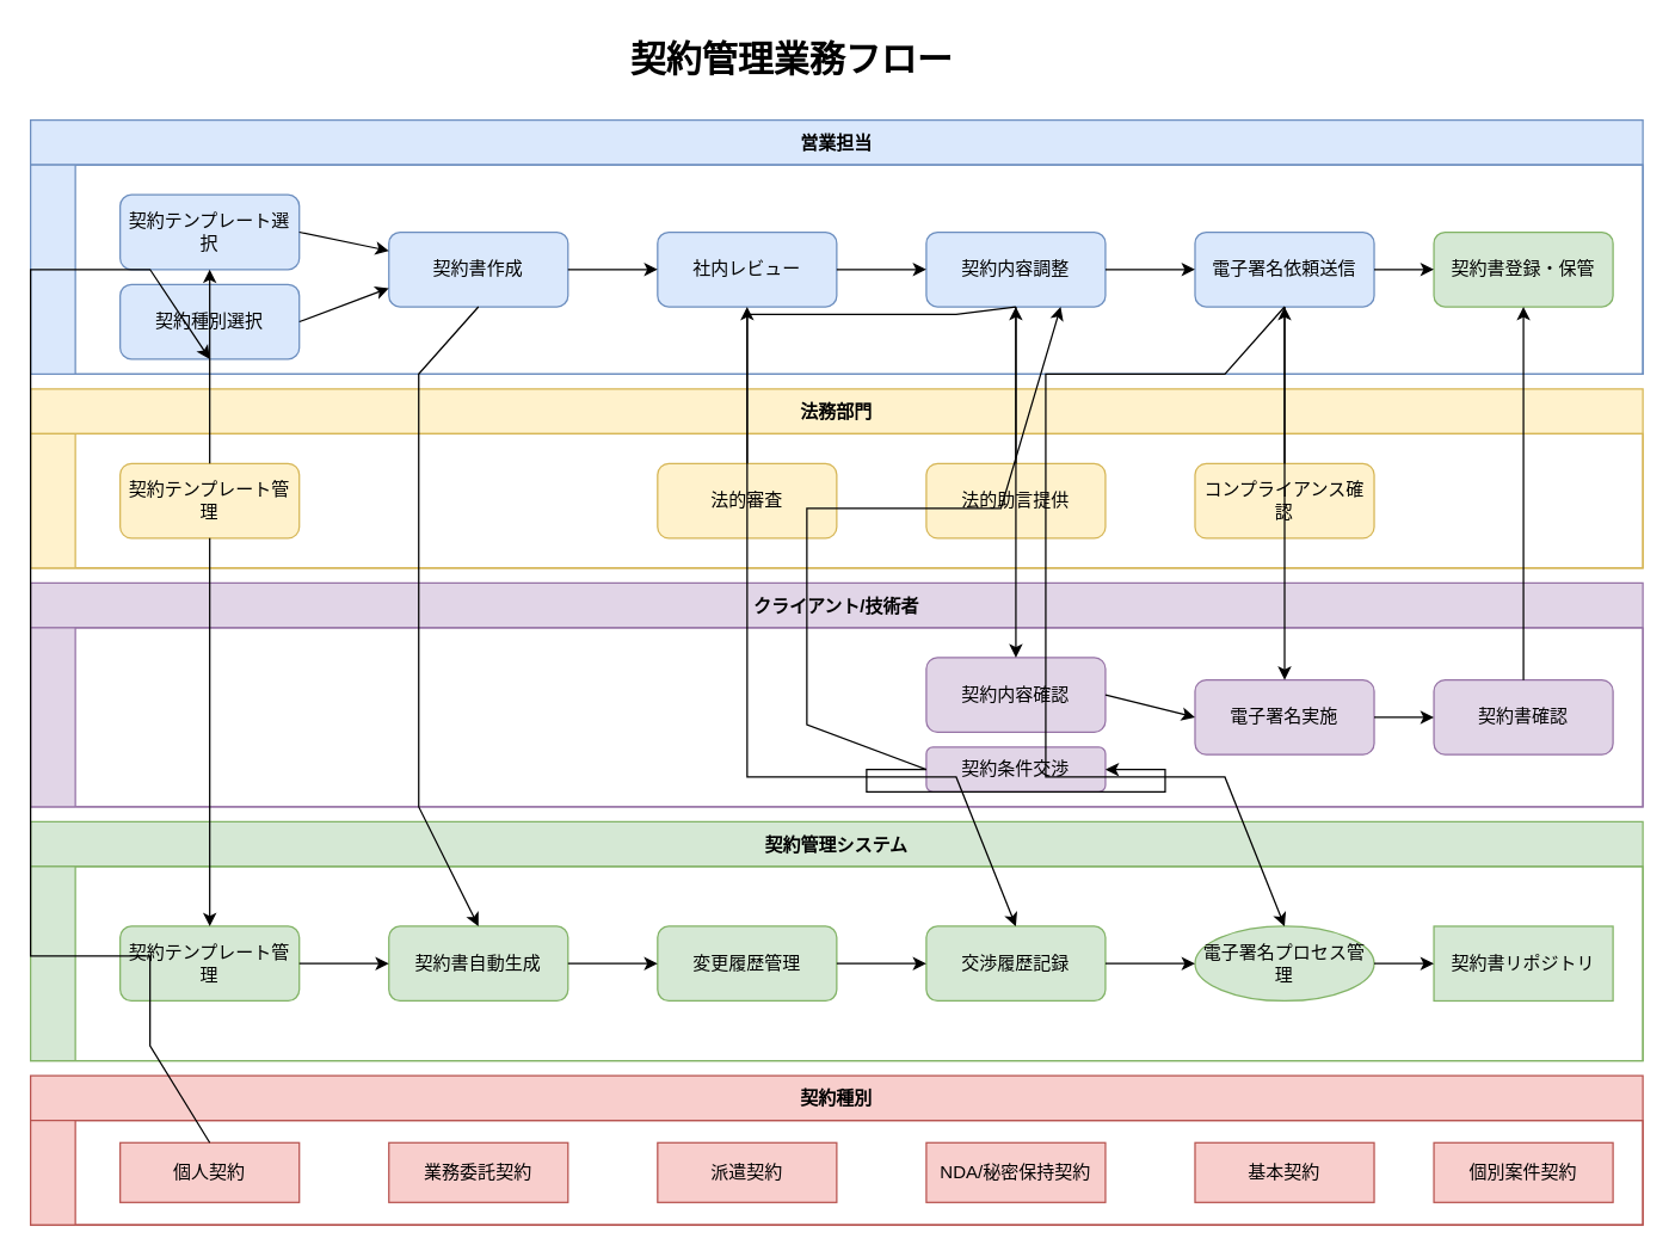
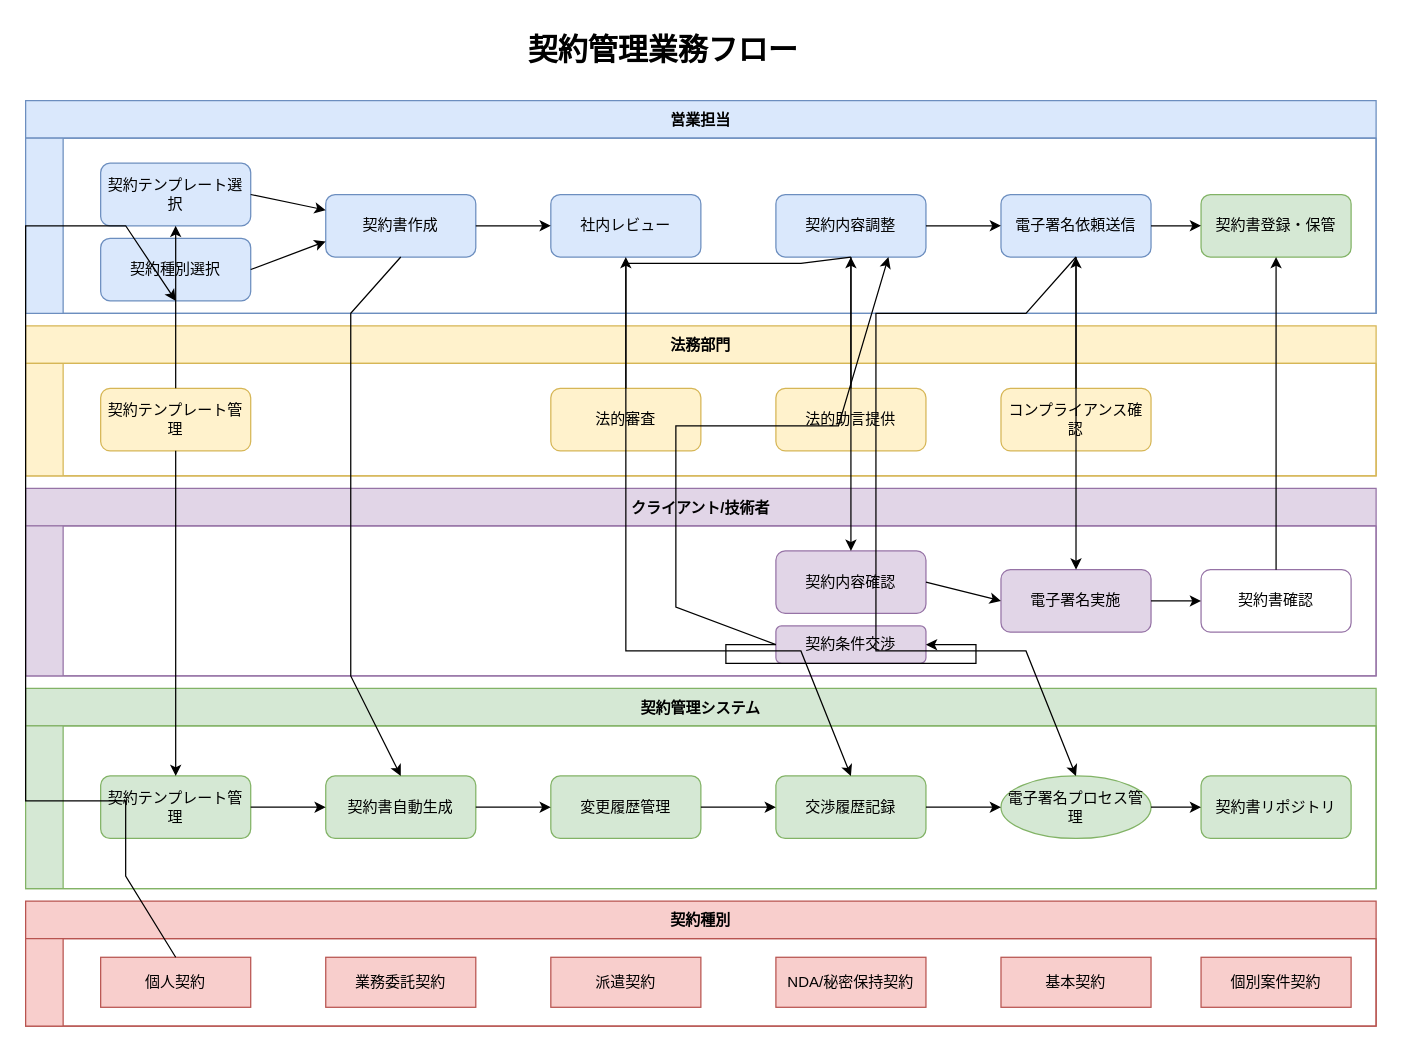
  <mxCell id="0" />
  <mxCell id="1" parent="0" />
  <mxCell id="2" value="契約管理業務フロー" style="text;html=1;strokeColor=none;fillColor=none;align=center;verticalAlign=middle;whiteSpace=wrap;rounded=0;fontSize=24;fontStyle=1" vertex="1" parent="1"><mxGeometry x="380" y="20" width="300" height="40" as="geometry" /></mxCell>
  <mxCell id="3" value="営業担当" style="swimlane;childLayout=stackLayout;resizeParent=1;resizeParentMax=0;horizontal=1;startSize=30;horizontalStack=0;fillColor=#dae8fc;strokeColor=#6c8ebf;" vertex="1" parent="1"><mxGeometry x="20" y="80" width="1080" height="170" as="geometry" /></mxCell>
  <mxCell id="4" value="" style="swimlane;startSize=30;horizontal=0;fillColor=#dae8fc;strokeColor=#6c8ebf;" vertex="1" parent="3"><mxGeometry y="30" width="1080" height="140" as="geometry" /></mxCell>
  <mxCell id="5" value="契約テンプレート選択" style="rounded=1;whiteSpace=wrap;html=1;fillColor=#dae8fc;strokeColor=#6c8ebf;" vertex="1" parent="4"><mxGeometry x="60" y="20" width="120" height="50" as="geometry" /></mxCell>
  <mxCell id="6" value="契約種別選択" style="rounded=1;whiteSpace=wrap;html=1;fillColor=#dae8fc;strokeColor=#6c8ebf;" vertex="1" parent="4"><mxGeometry x="60" y="80" width="120" height="50" as="geometry" /></mxCell>
  <mxCell id="7" value="契約書作成" style="rounded=1;whiteSpace=wrap;html=1;fillColor=#dae8fc;strokeColor=#6c8ebf;" vertex="1" parent="4"><mxGeometry x="240" y="45" width="120" height="50" as="geometry" /></mxCell>
  <mxCell id="8" value="社内レビュー" style="rounded=1;whiteSpace=wrap;html=1;fillColor=#dae8fc;strokeColor=#6c8ebf;" vertex="1" parent="4"><mxGeometry x="420" y="45" width="120" height="50" as="geometry" /></mxCell>
  <mxCell id="9" value="契約内容調整" style="rounded=1;whiteSpace=wrap;html=1;fillColor=#dae8fc;strokeColor=#6c8ebf;" vertex="1" parent="4"><mxGeometry x="600" y="45" width="120" height="50" as="geometry" /></mxCell>
  <mxCell id="10" value="電子署名依頼送信" style="rounded=1;whiteSpace=wrap;html=1;fillColor=#dae8fc;strokeColor=#6c8ebf;" vertex="1" parent="4"><mxGeometry x="780" y="45" width="120" height="50" as="geometry" /></mxCell>
  <mxCell id="11" value="契約書登録・保管" style="rounded=1;whiteSpace=wrap;html=1;fillColor=#d5e8d4;strokeColor=#82b366;" vertex="1" parent="4"><mxGeometry x="940" y="45" width="120" height="50" as="geometry" /></mxCell>
  <mxCell id="12" value="" style="endArrow=classic;html=1;rounded=0;exitX=1;exitY=0.5;exitDx=0;exitDy=0;entryX=0;entryY=0.25;entryDx=0;entryDy=0;" edge="1" parent="4" source="5" target="7"><mxGeometry width="50" height="50" relative="1" as="geometry"><mxPoint x="510" y="280" as="sourcePoint" /><mxPoint x="560" y="230" as="targetPoint" /></mxGeometry></mxCell>
  <mxCell id="13" value="" style="endArrow=classic;html=1;rounded=0;exitX=1;exitY=0.5;exitDx=0;exitDy=0;entryX=0;entryY=0.75;entryDx=0;entryDy=0;" edge="1" parent="4" source="6" target="7"><mxGeometry width="50" height="50" relative="1" as="geometry"><mxPoint x="510" y="280" as="sourcePoint" /><mxPoint x="560" y="230" as="targetPoint" /></mxGeometry></mxCell>
  <mxCell id="14" value="" style="endArrow=classic;html=1;rounded=0;exitX=1;exitY=0.5;exitDx=0;exitDy=0;entryX=0;entryY=0.5;entryDx=0;entryDy=0;" edge="1" parent="4" source="7" target="8"><mxGeometry width="50" height="50" relative="1" as="geometry"><mxPoint x="510" y="280" as="sourcePoint" /><mxPoint x="560" y="230" as="targetPoint" /></mxGeometry></mxCell>
- <mxCell id="15" value="" style="endArrow=classic;html=1;rounded=0;exitX=1;exitY=0.5;exitDx=0;exitDy=0;entryX=0;entryY=0.5;entryDx=0;entryDy=0;" edge="1" parent="4" source="8" target="9"><mxGeometry width="50" height="50" relative="1" as="geometry"><mxPoint x="510" y="280" as="sourcePoint" /><mxPoint x="560" y="230" as="targetPoint" /></mxGeometry></mxCell>
  <mxCell id="16" value="" style="endArrow=classic;html=1;rounded=0;exitX=1;exitY=0.5;exitDx=0;exitDy=0;entryX=0;entryY=0.5;entryDx=0;entryDy=0;" edge="1" parent="4" source="9" target="10"><mxGeometry width="50" height="50" relative="1" as="geometry"><mxPoint x="510" y="280" as="sourcePoint" /><mxPoint x="560" y="230" as="targetPoint" /></mxGeometry></mxCell>
  <mxCell id="17" value="" style="endArrow=classic;html=1;rounded=0;exitX=1;exitY=0.5;exitDx=0;exitDy=0;entryX=0;entryY=0.5;entryDx=0;entryDy=0;" edge="1" parent="4" source="10" target="11"><mxGeometry width="50" height="50" relative="1" as="geometry"><mxPoint x="510" y="280" as="sourcePoint" /><mxPoint x="560" y="230" as="targetPoint" /></mxGeometry></mxCell>
  <mxCell id="18" value="法務部門" style="swimlane;childLayout=stackLayout;resizeParent=1;resizeParentMax=0;horizontal=1;startSize=30;horizontalStack=0;fillColor=#fff2cc;strokeColor=#d6b656;" vertex="1" parent="1"><mxGeometry x="20" y="260" width="1080" height="120" as="geometry" /></mxCell>
  <mxCell id="19" value="" style="swimlane;startSize=30;horizontal=0;fillColor=#fff2cc;strokeColor=#d6b656;" vertex="1" parent="18"><mxGeometry y="30" width="1080" height="90" as="geometry" /></mxCell>
  <mxCell id="20" value="契約テンプレート管理" style="rounded=1;whiteSpace=wrap;html=1;fillColor=#fff2cc;strokeColor=#d6b656;" vertex="1" parent="19"><mxGeometry x="60" y="20" width="120" height="50" as="geometry" /></mxCell>
  <mxCell id="21" value="法的審査" style="rounded=1;whiteSpace=wrap;html=1;fillColor=#fff2cc;strokeColor=#d6b656;" vertex="1" parent="19"><mxGeometry x="420" y="20" width="120" height="50" as="geometry" /></mxCell>
  <mxCell id="22" value="法的助言提供" style="rounded=1;whiteSpace=wrap;html=1;fillColor=#fff2cc;strokeColor=#d6b656;" vertex="1" parent="19"><mxGeometry x="600" y="20" width="120" height="50" as="geometry" /></mxCell>
  <mxCell id="23" value="コンプライアンス確認" style="rounded=1;whiteSpace=wrap;html=1;fillColor=#fff2cc;strokeColor=#d6b656;" vertex="1" parent="19"><mxGeometry x="780" y="20" width="120" height="50" as="geometry" /></mxCell>
  <mxCell id="24" value="" style="endArrow=classic;html=1;rounded=0;exitX=0.5;exitY=0;exitDx=0;exitDy=0;entryX=0.5;entryY=1;entryDx=0;entryDy=0;" edge="1" parent="1" source="20" target="5"><mxGeometry width="50" height="50" relative="1" as="geometry"><mxPoint x="530" y="310" as="sourcePoint" /><mxPoint x="580" y="260" as="targetPoint" /></mxGeometry></mxCell>
  <mxCell id="25" value="" style="endArrow=classic;html=1;rounded=0;exitX=0.5;exitY=0;exitDx=0;exitDy=0;entryX=0.5;entryY=1;entryDx=0;entryDy=0;" edge="1" parent="1" source="21" target="8"><mxGeometry width="50" height="50" relative="1" as="geometry"><mxPoint x="530" y="310" as="sourcePoint" /><mxPoint x="580" y="260" as="targetPoint" /></mxGeometry></mxCell>
  <mxCell id="26" value="" style="endArrow=classic;html=1;rounded=0;exitX=0.5;exitY=0;exitDx=0;exitDy=0;entryX=0.5;entryY=1;entryDx=0;entryDy=0;" edge="1" parent="1" source="22" target="9"><mxGeometry width="50" height="50" relative="1" as="geometry"><mxPoint x="530" y="310" as="sourcePoint" /><mxPoint x="580" y="260" as="targetPoint" /></mxGeometry></mxCell>
  <mxCell id="27" value="" style="endArrow=classic;html=1;rounded=0;exitX=0.5;exitY=0;exitDx=0;exitDy=0;entryX=0.5;entryY=1;entryDx=0;entryDy=0;" edge="1" parent="1" source="23" target="10"><mxGeometry width="50" height="50" relative="1" as="geometry"><mxPoint x="530" y="310" as="sourcePoint" /><mxPoint x="580" y="260" as="targetPoint" /></mxGeometry></mxCell>
  <mxCell id="28" value="クライアント/技術者" style="swimlane;childLayout=stackLayout;resizeParent=1;resizeParentMax=0;horizontal=1;startSize=30;horizontalStack=0;fillColor=#e1d5e7;strokeColor=#9673a6;" vertex="1" parent="1"><mxGeometry x="20" y="390" width="1080" height="150" as="geometry" /></mxCell>
  <mxCell id="29" value="" style="swimlane;startSize=30;horizontal=0;fillColor=#e1d5e7;strokeColor=#9673a6;" vertex="1" parent="28"><mxGeometry y="30" width="1080" height="120" as="geometry" /></mxCell>
  <mxCell id="30" value="契約内容確認" style="rounded=1;whiteSpace=wrap;html=1;fillColor=#e1d5e7;strokeColor=#9673a6;" vertex="1" parent="29"><mxGeometry x="600" y="20" width="120" height="50" as="geometry" /></mxCell>
  <mxCell id="31" value="契約条件交渉" style="rounded=1;whiteSpace=wrap;html=1;fillColor=#e1d5e7;strokeColor=#9673a6;" vertex="1" parent="29"><mxGeometry x="600" y="80" width="120" height="30" as="geometry" /></mxCell>
  <mxCell id="32" value="電子署名実施" style="rounded=1;whiteSpace=wrap;html=1;fillColor=#e1d5e7;strokeColor=#9673a6;" vertex="1" parent="29"><mxGeometry x="780" y="35" width="120" height="50" as="geometry" /></mxCell>
- <mxCell id="33" value="契約書確認" style="rounded=1;whiteSpace=wrap;html=1;fillColor=#e1d5e7;strokeColor=#9673a6;" vertex="1" parent="29"><mxGeometry x="940" y="35" width="120" height="50" as="geometry" /></mxCell>
+ <mxCell id="33" value="契約書確認" style="rounded=1;whiteSpace=wrap;html=1;fillColor=#ffffff;strokeColor=#9673a6;" vertex="1" parent="29"><mxGeometry x="940" y="35" width="120" height="50" as="geometry" /></mxCell>
  <mxCell id="34" value="" style="endArrow=classic;html=1;rounded=0;exitX=1;exitY=0.5;exitDx=0;exitDy=0;entryX=0;entryY=0.5;entryDx=0;entryDy=0;" edge="1" parent="29" source="30" target="32"><mxGeometry width="50" height="50" relative="1" as="geometry"><mxPoint x="510" y="280" as="sourcePoint" /><mxPoint x="560" y="230" as="targetPoint" /></mxGeometry></mxCell>
  <mxCell id="35" value="" style="endArrow=classic;html=1;rounded=0;exitX=1;exitY=0.5;exitDx=0;exitDy=0;entryX=0;entryY=0.5;entryDx=0;entryDy=0;" edge="1" parent="29" source="32" target="33"><mxGeometry width="50" height="50" relative="1" as="geometry"><mxPoint x="510" y="280" as="sourcePoint" /><mxPoint x="560" y="230" as="targetPoint" /></mxGeometry></mxCell>
  <mxCell id="36" value="" style="endArrow=classic;html=1;rounded=0;exitX=0;exitY=0.5;exitDx=0;exitDy=0;entryX=1;entryY=0.5;entryDx=0;entryDy=0;" edge="1" parent="29" source="31" target="31"><mxGeometry width="50" height="50" relative="1" as="geometry"><mxPoint x="510" y="280" as="sourcePoint" /><mxPoint x="560" y="230" as="targetPoint" /><Array as="points"><mxPoint x="560" y="95" /><mxPoint x="560" y="110" /><mxPoint x="760" y="110" /><mxPoint x="760" y="95" /></Array></mxGeometry></mxCell>
  <mxCell id="37" value="" style="endArrow=classic;html=1;rounded=0;exitX=0.5;exitY=1;exitDx=0;exitDy=0;entryX=0.5;entryY=0;entryDx=0;entryDy=0;" edge="1" parent="1" source="9" target="30"><mxGeometry width="50" height="50" relative="1" as="geometry"><mxPoint x="530" y="410" as="sourcePoint" /><mxPoint x="580" y="360" as="targetPoint" /></mxGeometry></mxCell>
  <mxCell id="38" value="" style="endArrow=classic;html=1;rounded=0;exitX=0.5;exitY=1;exitDx=0;exitDy=0;entryX=0.5;entryY=0;entryDx=0;entryDy=0;" edge="1" parent="1" source="10" target="32"><mxGeometry width="50" height="50" relative="1" as="geometry"><mxPoint x="530" y="410" as="sourcePoint" /><mxPoint x="580" y="360" as="targetPoint" /></mxGeometry></mxCell>
  <mxCell id="39" value="" style="endArrow=classic;html=1;rounded=0;exitX=0.5;exitY=0;exitDx=0;exitDy=0;entryX=0.5;entryY=1;entryDx=0;entryDy=0;" edge="1" parent="1" source="33" target="11"><mxGeometry width="50" height="50" relative="1" as="geometry"><mxPoint x="530" y="410" as="sourcePoint" /><mxPoint x="580" y="360" as="targetPoint" /></mxGeometry></mxCell>
  <mxCell id="40" value="" style="endArrow=classic;html=1;rounded=0;exitX=0;exitY=0.5;exitDx=0;exitDy=0;entryX=0.75;entryY=1;entryDx=0;entryDy=0;" edge="1" parent="1" source="31" target="9"><mxGeometry width="50" height="50" relative="1" as="geometry"><mxPoint x="530" y="410" as="sourcePoint" /><mxPoint x="580" y="360" as="targetPoint" /><Array as="points"><mxPoint x="540" y="485" /><mxPoint x="540" y="340" /><mxPoint x="670" y="340" /></Array></mxGeometry></mxCell>
  <mxCell id="41" value="契約管理システム" style="swimlane;childLayout=stackLayout;resizeParent=1;resizeParentMax=0;horizontal=1;startSize=30;horizontalStack=0;fillColor=#d5e8d4;strokeColor=#82b366;" vertex="1" parent="1"><mxGeometry x="20" y="550" width="1080" height="160" as="geometry" /></mxCell>
  <mxCell id="42" value="" style="swimlane;startSize=30;horizontal=0;fillColor=#d5e8d4;strokeColor=#82b366;" vertex="1" parent="41"><mxGeometry y="30" width="1080" height="130" as="geometry" /></mxCell>
  <mxCell id="43" value="契約テンプレート管理" style="rounded=1;whiteSpace=wrap;html=1;fillColor=#d5e8d4;strokeColor=#82b366;" vertex="1" parent="42"><mxGeometry x="60" y="40" width="120" height="50" as="geometry" /></mxCell>
  <mxCell id="44" value="契約書自動生成" style="rounded=1;whiteSpace=wrap;html=1;fillColor=#d5e8d4;strokeColor=#82b366;" vertex="1" parent="42"><mxGeometry x="240" y="40" width="120" height="50" as="geometry" /></mxCell>
  <mxCell id="45" value="変更履歴管理" style="rounded=1;whiteSpace=wrap;html=1;fillColor=#d5e8d4;strokeColor=#82b366;" vertex="1" parent="42"><mxGeometry x="420" y="40" width="120" height="50" as="geometry" /></mxCell>
  <mxCell id="46" value="交渉履歴記録" style="rounded=1;whiteSpace=wrap;html=1;fillColor=#d5e8d4;strokeColor=#82b366;" vertex="1" parent="42"><mxGeometry x="600" y="40" width="120" height="50" as="geometry" /></mxCell>
  <mxCell id="47" value="電子署名プロセス管理" style="ellipse;whiteSpace=wrap;html=1;fillColor=#d5e8d4;strokeColor=#82b366;" vertex="1" parent="42"><mxGeometry x="780" y="40" width="120" height="50" as="geometry" /></mxCell>
- <mxCell id="48" value="契約書リポジトリ" style="whiteSpace=wrap;html=1;fillColor=#d5e8d4;strokeColor=#82b366;rounded=0;" vertex="1" parent="42"><mxGeometry x="940" y="40" width="120" height="50" as="geometry" /></mxCell>
+ <mxCell id="48" value="契約書リポジトリ" style="rounded=1;whiteSpace=wrap;html=1;fillColor=#d5e8d4;strokeColor=#82b366;" vertex="1" parent="42"><mxGeometry x="940" y="40" width="120" height="50" as="geometry" /></mxCell>
  <mxCell id="49" value="" style="endArrow=classic;html=1;rounded=0;exitX=1;exitY=0.5;exitDx=0;exitDy=0;entryX=0;entryY=0.5;entryDx=0;entryDy=0;" edge="1" parent="42" source="43" target="44"><mxGeometry width="50" height="50" relative="1" as="geometry"><mxPoint x="510" y="280" as="sourcePoint" /><mxPoint x="560" y="230" as="targetPoint" /></mxGeometry></mxCell>
  <mxCell id="50" value="" style="endArrow=classic;html=1;rounded=0;exitX=1;exitY=0.5;exitDx=0;exitDy=0;entryX=0;entryY=0.5;entryDx=0;entryDy=0;" edge="1" parent="42" source="44" target="45"><mxGeometry width="50" height="50" relative="1" as="geometry"><mxPoint x="510" y="280" as="sourcePoint" /><mxPoint x="560" y="230" as="targetPoint" /></mxGeometry></mxCell>
  <mxCell id="51" value="" style="endArrow=classic;html=1;rounded=0;exitX=1;exitY=0.5;exitDx=0;exitDy=0;entryX=0;entryY=0.5;entryDx=0;entryDy=0;" edge="1" parent="42" source="45" target="46"><mxGeometry width="50" height="50" relative="1" as="geometry"><mxPoint x="510" y="280" as="sourcePoint" /><mxPoint x="560" y="230" as="targetPoint" /></mxGeometry></mxCell>
  <mxCell id="52" value="" style="endArrow=classic;html=1;rounded=0;exitX=1;exitY=0.5;exitDx=0;exitDy=0;entryX=0;entryY=0.5;entryDx=0;entryDy=0;" edge="1" parent="42" source="46" target="47"><mxGeometry width="50" height="50" relative="1" as="geometry"><mxPoint x="510" y="280" as="sourcePoint" /><mxPoint x="560" y="230" as="targetPoint" /></mxGeometry></mxCell>
  <mxCell id="53" value="" style="endArrow=classic;html=1;rounded=0;exitX=1;exitY=0.5;exitDx=0;exitDy=0;entryX=0;entryY=0.5;entryDx=0;entryDy=0;" edge="1" parent="42" source="47" target="48"><mxGeometry width="50" height="50" relative="1" as="geometry"><mxPoint x="510" y="280" as="sourcePoint" /><mxPoint x="560" y="230" as="targetPoint" /></mxGeometry></mxCell>
  <mxCell id="54" value="" style="endArrow=classic;html=1;rounded=0;exitX=0.5;exitY=1;exitDx=0;exitDy=0;entryX=0.5;entryY=0;entryDx=0;entryDy=0;" edge="1" parent="1" source="20" target="43"><mxGeometry width="50" height="50" relative="1" as="geometry"><mxPoint x="530" y="410" as="sourcePoint" /><mxPoint x="580" y="360" as="targetPoint" /></mxGeometry></mxCell>
  <mxCell id="55" value="" style="endArrow=classic;html=1;rounded=0;exitX=0.5;exitY=1;exitDx=0;exitDy=0;entryX=0.5;entryY=0;entryDx=0;entryDy=0;" edge="1" parent="1" source="7" target="44"><mxGeometry width="50" height="50" relative="1" as="geometry"><mxPoint x="530" y="410" as="sourcePoint" /><mxPoint x="580" y="360" as="targetPoint" /><Array as="points"><mxPoint x="280" y="250" /><mxPoint x="280" y="460" /><mxPoint x="280" y="540" /></Array></mxGeometry></mxCell>
  <mxCell id="56" value="" style="endArrow=classic;html=1;rounded=0;exitX=0.5;exitY=1;exitDx=0;exitDy=0;entryX=0.5;entryY=0;entryDx=0;entryDy=0;" edge="1" parent="1" source="9" target="46"><mxGeometry width="50" height="50" relative="1" as="geometry"><mxPoint x="530" y="410" as="sourcePoint" /><mxPoint x="580" y="360" as="targetPoint" /><Array as="points"><mxPoint x="640" y="210" /><mxPoint x="500" y="210" /><mxPoint x="500" y="520" /><mxPoint x="640" y="520" /></Array></mxGeometry></mxCell>
  <mxCell id="57" value="" style="endArrow=classic;html=1;rounded=0;exitX=0.5;exitY=1;exitDx=0;exitDy=0;entryX=0.5;entryY=0;entryDx=0;entryDy=0;" edge="1" parent="1" source="10" target="47"><mxGeometry width="50" height="50" relative="1" as="geometry"><mxPoint x="530" y="410" as="sourcePoint" /><mxPoint x="580" y="360" as="targetPoint" /><Array as="points"><mxPoint x="820" y="250" /><mxPoint x="700" y="250" /><mxPoint x="700" y="520" /><mxPoint x="820" y="520" /></Array></mxGeometry></mxCell>
  <mxCell id="58" value="契約種別" style="swimlane;childLayout=stackLayout;resizeParent=1;resizeParentMax=0;horizontal=1;startSize=30;horizontalStack=0;fillColor=#f8cecc;strokeColor=#b85450;" vertex="1" parent="1"><mxGeometry x="20" y="720" width="1080" height="100" as="geometry" /></mxCell>
  <mxCell id="59" value="" style="swimlane;startSize=30;horizontal=0;fillColor=#f8cecc;strokeColor=#b85450;" vertex="1" parent="58"><mxGeometry y="30" width="1080" height="70" as="geometry" /></mxCell>
  <mxCell id="60" value="個人契約" style="rounded=0;whiteSpace=wrap;html=1;fillColor=#f8cecc;strokeColor=#b85450;" vertex="1" parent="59"><mxGeometry x="60" y="15" width="120" height="40" as="geometry" /></mxCell>
  <mxCell id="61" value="業務委託契約" style="rounded=0;whiteSpace=wrap;html=1;fillColor=#f8cecc;strokeColor=#b85450;" vertex="1" parent="59"><mxGeometry x="240" y="15" width="120" height="40" as="geometry" /></mxCell>
  <mxCell id="62" value="派遣契約" style="rounded=0;whiteSpace=wrap;html=1;fillColor=#f8cecc;strokeColor=#b85450;" vertex="1" parent="59"><mxGeometry x="420" y="15" width="120" height="40" as="geometry" /></mxCell>
  <mxCell id="63" value="NDA/秘密保持契約" style="rounded=0;whiteSpace=wrap;html=1;fillColor=#f8cecc;strokeColor=#b85450;" vertex="1" parent="59"><mxGeometry x="600" y="15" width="120" height="40" as="geometry" /></mxCell>
  <mxCell id="64" value="基本契約" style="rounded=0;whiteSpace=wrap;html=1;fillColor=#f8cecc;strokeColor=#b85450;" vertex="1" parent="59"><mxGeometry x="780" y="15" width="120" height="40" as="geometry" /></mxCell>
  <mxCell id="65" value="個別案件契約" style="rounded=0;whiteSpace=wrap;html=1;fillColor=#f8cecc;strokeColor=#b85450;" vertex="1" parent="59"><mxGeometry x="940" y="15" width="120" height="40" as="geometry" /></mxCell>
  <mxCell id="66" value="" style="endArrow=classic;html=1;rounded=0;exitX=0.5;exitY=0;exitDx=0;exitDy=0;entryX=0.5;entryY=1;entryDx=0;entryDy=0;" edge="1" parent="1" source="60" target="6"><mxGeometry width="50" height="50" relative="1" as="geometry"><mxPoint x="530" y="710" as="sourcePoint" /><mxPoint x="580" y="660" as="targetPoint" /><Array as="points"><mxPoint x="100" y="700" /><mxPoint x="100" y="670" /><mxPoint x="100" y="640" /><mxPoint x="20" y="640" /><mxPoint x="20" y="180" /><mxPoint x="100" y="180" /></Array></mxGeometry></mxCell>
